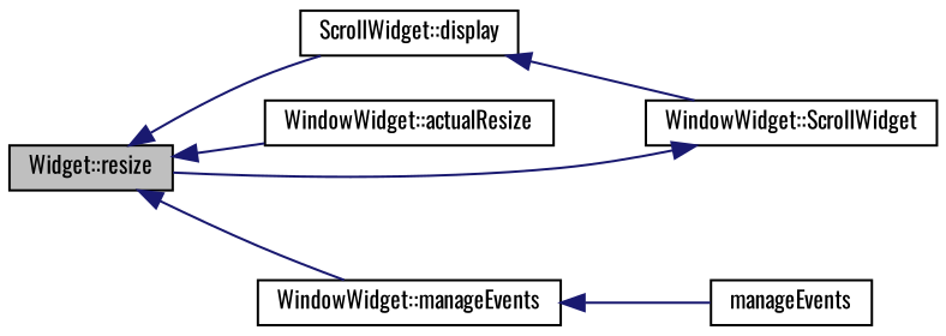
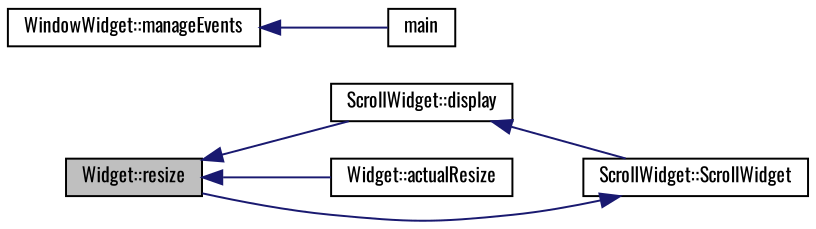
  digraph {
    fontname=Oswald
    rankdir=LR
    node [color=black fillcolor=white fontname=Oswald fontsize=10 shape=record style=filled]
    edge [color=midnightblue dir=back fontname=Oswald fontsize=10 labelfontname=Helvetica labelfontsize=10 style=solid]
    n1 [fillcolor=grey75 fontcolor=black height=0.2 label="Widget::resize" width=0.4]
    n2 [height=0.2 label="ScrollWidget::display" width=0.4]
-   n3 [height=0.2 label="WindowWidget::actualResize" width=0.4]
+   n3 [height=0.2 label="Widget::actualResize" width=0.4]
    n4 [height=0.2 label="WindowWidget::manageEvents" width=0.4]
-   n5 [height=0.2 label="WindowWidget::ScrollWidget" width=0.4]
-   n6 [height=0.2 label=manageEvents width=0.4]
+   n5 [height=0.2 label="ScrollWidget::ScrollWidget" width=0.4]
+   n6 [height=0.2 label=main width=0.4]
    n1 -> n2
    n1 -> n3
-   n1 -> n4
    n2 -> n5
    n4 -> n6
    n5 -> n1
  }
